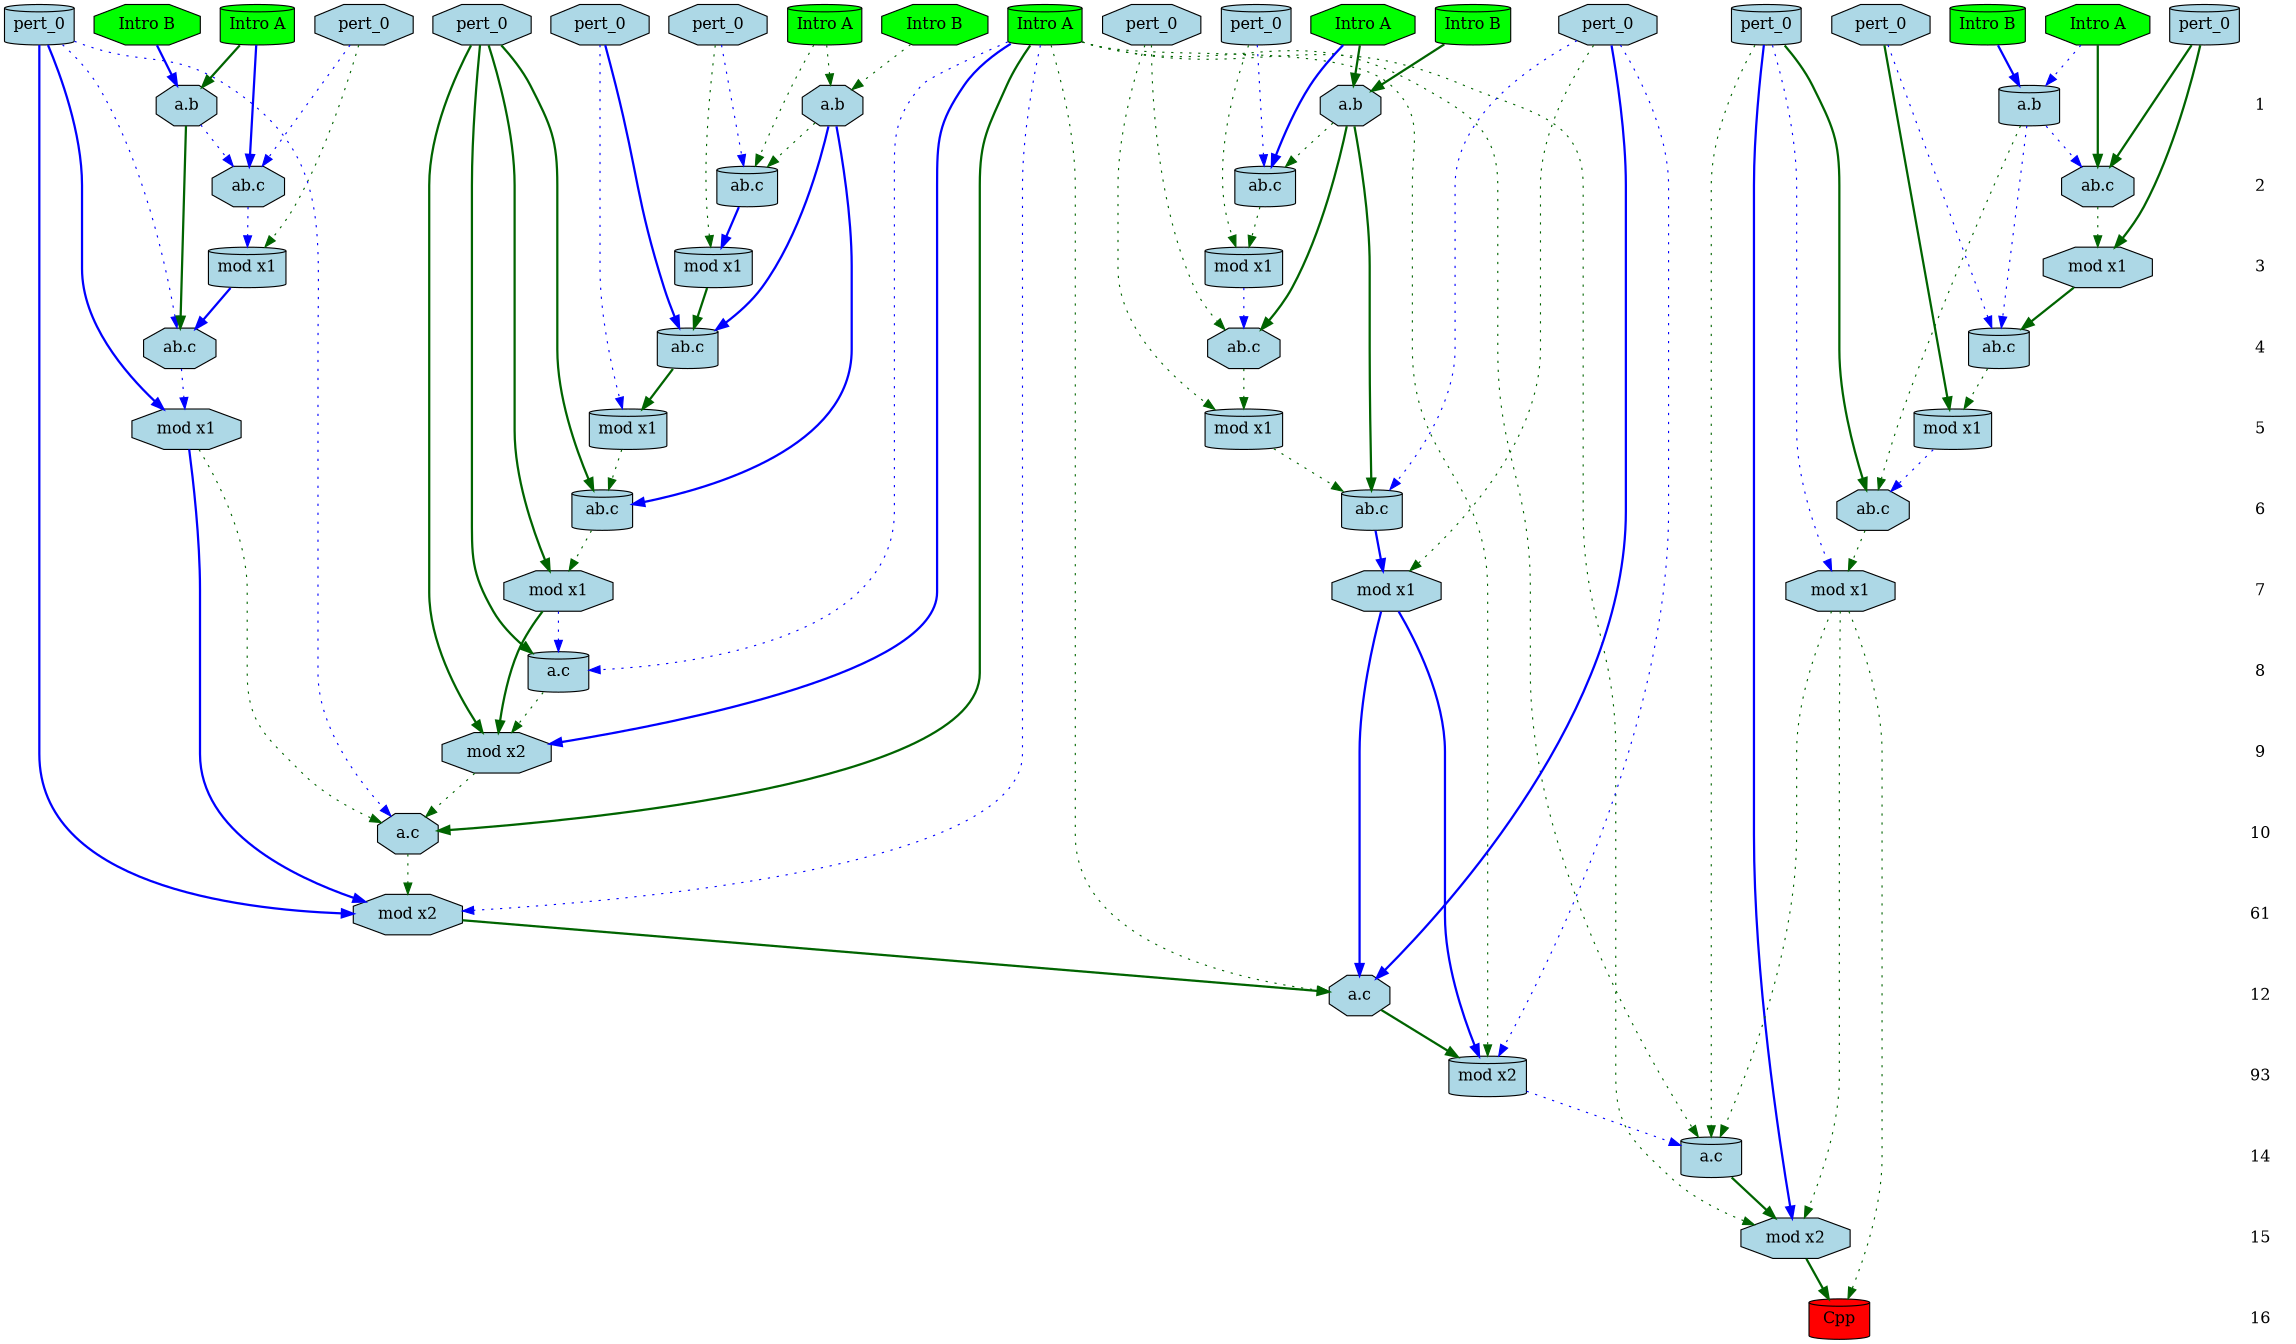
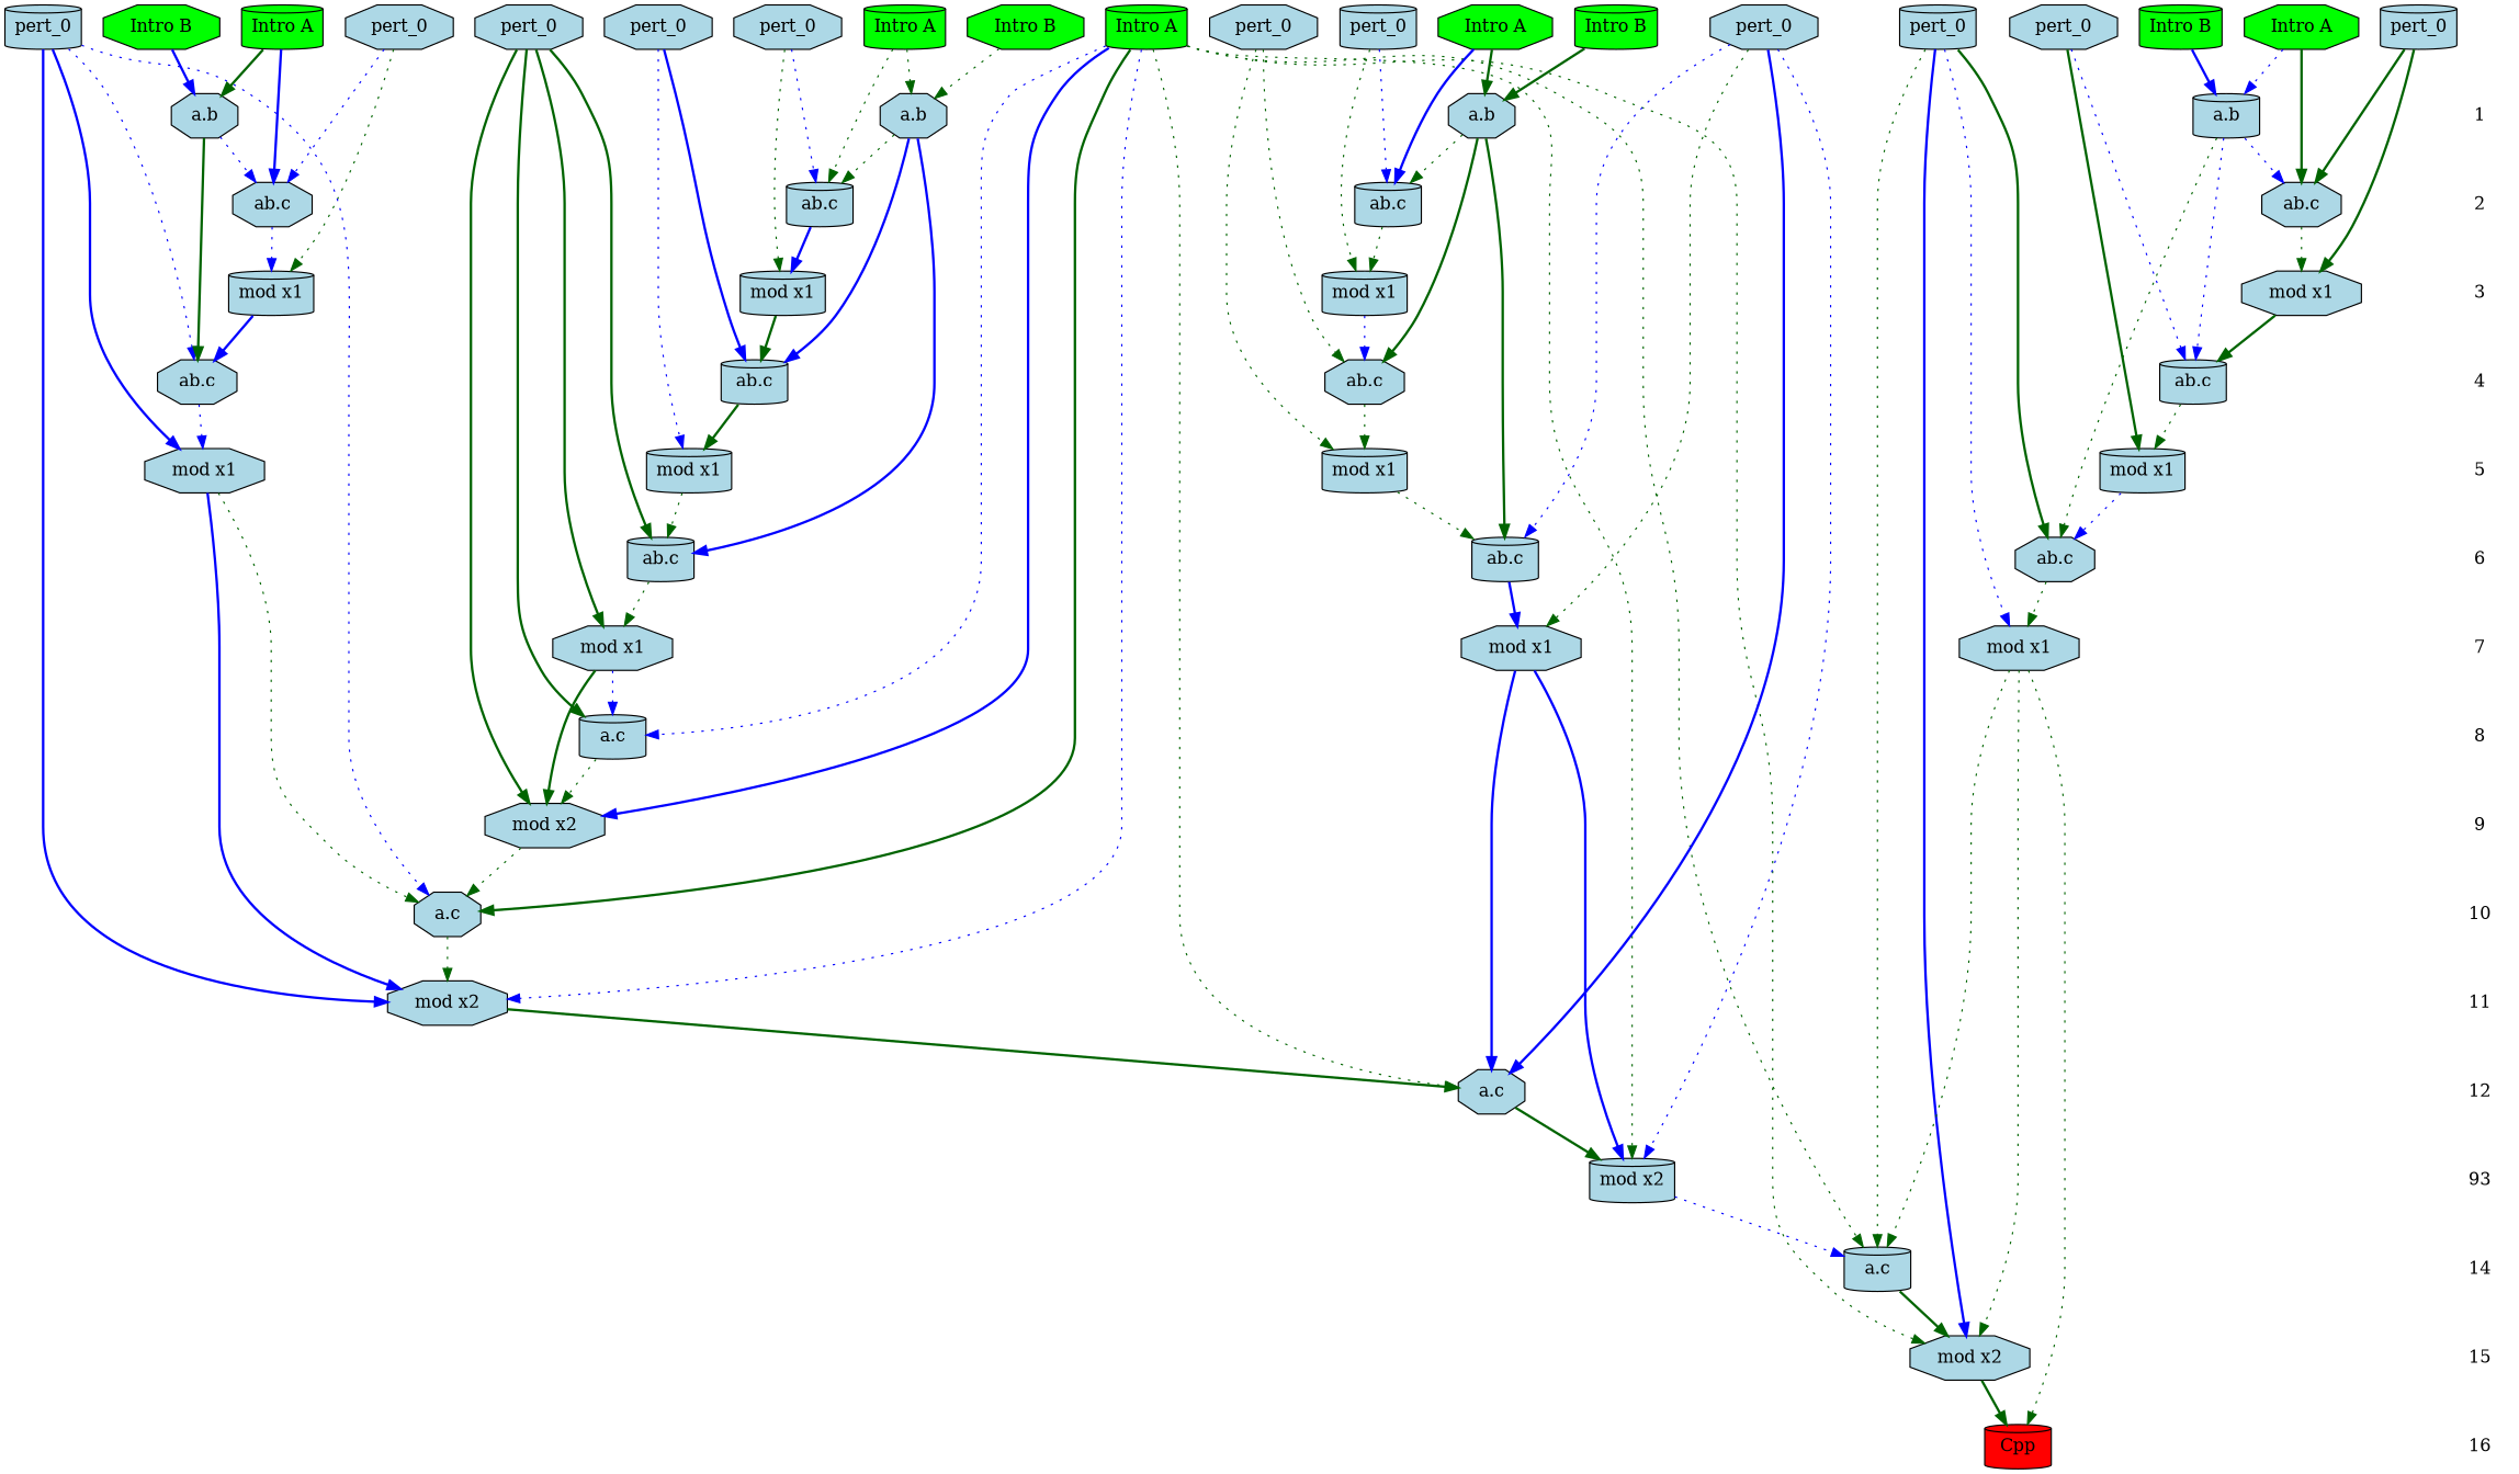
  digraph {
    fontname="DejaVu Serif"
    ranksep=.5
    node [fillcolor=lightblue fontname="DejaVu Serif" shape=octagon style=filled]
    edge [color=darkgreen fontname="DejaVu Serif" style=dotted]
    n1 [fillcolor=green label="Intro B"]
    n2 [fillcolor=green label="Intro A" shape=cylinder]
    n3 [fillcolor=green label="Intro A" shape=cylinder]
    n4 [fillcolor=green label="Intro B" shape=cylinder]
    n5 [fillcolor=green label="Intro A"]
    n6 [fillcolor=green label="Intro B" shape=cylinder]
    n7 [fillcolor=green label="Intro A" shape=cylinder]
    n8 [fillcolor=green label="Intro A"]
    n9 [fillcolor=green label="Intro B"]
    n10 [label=pert_0 shape=cylinder]
    n11 [label=pert_0]
    n12 [label=pert_0]
    n13 [label=pert_0 shape=cylinder]
    n14 [label=pert_0]
    n15 [label=pert_0]
    n16 [label=pert_0]
    n17 [label=pert_0 shape=cylinder]
    n18 [label=pert_0 shape=cylinder]
    n19 [label=pert_0]
    n20 [label=pert_0]
    1 [shape=plaintext fillcolor="" style=""]
    n22 [label="a.b" shape=cylinder]
    n23 [label="a.b"]
    n24 [label="a.b"]
    n25 [label="a.b"]
    2 [shape=plaintext fillcolor="" style=""]
    n27 [label="ab.c" shape=cylinder]
    n28 [label="ab.c"]
    n29 [label="ab.c" shape=cylinder]
    n30 [label="ab.c"]
    3 [shape=plaintext fillcolor="" style=""]
    n32 [label="mod x1" shape=cylinder]
    n33 [label="mod x1" shape=cylinder]
    n34 [label="mod x1" shape=cylinder]
    n35 [label="mod x1"]
    4 [shape=plaintext fillcolor="" style=""]
    n37 [label="ab.c" shape=cylinder]
    n38 [label="ab.c"]
    n39 [label="ab.c"]
    n40 [label="ab.c" shape=cylinder]
    5 [shape=plaintext fillcolor="" style=""]
    n42 [label="mod x1" shape=cylinder]
    n43 [label="mod x1" shape=cylinder]
    n44 [label="mod x1"]
    n45 [label="mod x1" shape=cylinder]
    6 [shape=plaintext fillcolor="" style=""]
    n47 [label="ab.c" shape=cylinder]
    n48 [label="ab.c" shape=cylinder]
    n49 [label="ab.c"]
    7 [shape=plaintext fillcolor="" style=""]
    n51 [label="mod x1"]
    n52 [label="mod x1"]
    n53 [label="mod x1"]
    8 [shape=plaintext fillcolor="" style=""]
    n55 [label="a.c" shape=cylinder]
    9 [shape=plaintext fillcolor="" style=""]
    n57 [label="mod x2"]
    10 [shape=plaintext fillcolor="" style=""]
    n59 [label="a.c"]
-   11 [shape=plaintext label=61 fillcolor="" style=""]
+   11 [shape=plaintext fillcolor="" style=""]
    n61 [label="mod x2"]
    12 [shape=plaintext fillcolor="" style=""]
    n63 [label="a.c"]
    n64 [label=93 shape=plaintext fillcolor="" style=""]
    n65 [label="mod x2" shape=cylinder]
    14 [shape=plaintext fillcolor="" style=""]
    n67 [label="a.c" shape=cylinder]
    15 [shape=plaintext fillcolor="" style=""]
    n69 [label="mod x2"]
    16 [shape=plaintext fillcolor="" style=""]
    n71 [fillcolor=red label=Cpp shape=cylinder]
    subgraph sub_1 {
      rank=same
      n1
      n2
      n3
      n4
      n5
      n6
      n7
      n8
      n9
      n10
      n11
      n12
      n13
      n14
      n15
      n16
      n17
      n18
      n19
      n20
    }
    subgraph sub_2 {
      rank=same
      1
      n22
      n23
      n24
      n25
    }
    subgraph sub_3 {
      rank=same
      2
      n27
      n28
      n29
      n30
    }
    subgraph sub_4 {
      rank=same
      3
      n32
      n33
      n34
      n35
    }
    subgraph sub_5 {
      rank=same
      4
      n37
      n38
      n39
      n40
    }
    subgraph sub_6 {
      rank=same
      5
      n42
      n43
      n44
      n45
    }
    subgraph sub_7 {
      rank=same
      6
      n47
      n48
      n49
    }
    subgraph sub_8 {
      rank=same
      7
      n51
      n52
      n53
    }
    subgraph sub_9 {
      rank=same
      8
      n55
    }
    subgraph sub_10 {
      rank=same
      9
      n57
    }
    subgraph sub_11 {
      rank=same
      10
      n59
    }
    subgraph sub_12 {
      rank=same
      11
      n61
    }
    subgraph sub_13 {
      rank=same
      12
      n63
    }
    subgraph sub_14 {
      rank=same
      n64
      n65
    }
    subgraph sub_15 {
      rank=same
      14
      n67
    }
    subgraph sub_16 {
      rank=same
      15
      n69
    }
    subgraph sub_17 {
      rank=same
      16
      n71
    }
    n1 -> n25 [color=blue style=bold]
    n2 -> n55 [color=blue]
    n2 -> n57 [color=blue style=bold]
    n2 -> n59 [style=bold]
    n2 -> n61 [color=blue]
    n2 -> n63
    n2 -> n65
    n2 -> n67
    n2 -> n69
    n3 -> n25 [style=bold]
    n3 -> n30 [color=blue style=bold]
    n4 -> n23 [style=bold]
    n5 -> n22 [color=blue]
    n5 -> n28 [style=bold]
    n6 -> n22 [color=blue style=bold]
    n7 -> n24
    n7 -> n27
    n8 -> n23 [style=bold]
    n8 -> n29 [color=blue style=bold]
    n9 -> n24
    n10 -> n49 [style=bold]
    n10 -> n53 [color=blue]
    n10 -> n67
    n10 -> n69 [color=blue style=bold]
    n11 -> n30 [color=blue]
    n11 -> n34
    n12 -> n37 [color=blue style=bold]
    n12 -> n42 [color=blue]
    n13 -> n28 [style=bold]
    n13 -> n35 [style=bold]
    n14 -> n40 [color=blue]
    n14 -> n45 [style=bold]
    n15 -> n48 [color=blue]
    n15 -> n52
    n15 -> n63 [color=blue style=bold]
    n15 -> n65 [color=blue]
    n16 -> n27 [color=blue]
    n16 -> n32
    n17 -> n39 [color=blue]
    n17 -> n44 [color=blue style=bold]
    n17 -> n59 [color=blue]
    n17 -> n61 [color=blue style=bold]
    n18 -> n29 [color=blue]
    n18 -> n33
    n19 -> n38
    n19 -> n43
    n20 -> n47 [style=bold]
    n20 -> n51 [style=bold]
    n20 -> n55 [style=bold]
    n20 -> n57 [style=bold]
    1 -> 2 [style=invis color=""]
    n22 -> n28 [color=blue]
    n22 -> n40 [color=blue]
    n22 -> n49
    n23 -> n29
    n23 -> n38 [style=bold]
    n23 -> n48 [style=bold]
    n24 -> n27
    n24 -> n37 [color=blue style=bold]
    n24 -> n47 [color=blue style=bold]
    n25 -> n30 [color=blue]
    n25 -> n39 [style=bold]
    2 -> 3 [style=invis color=""]
    n27 -> n32 [color=blue style=bold]
    n28 -> n35
    n29 -> n33
    n30 -> n34 [color=blue]
    3 -> 4 [style=invis color=""]
    n32 -> n37 [style=bold]
    n33 -> n38 [color=blue]
    n34 -> n39 [color=blue style=bold]
    n35 -> n40 [style=bold]
    4 -> 5 [style=invis color=""]
    n37 -> n42 [style=bold]
    n38 -> n43
    n39 -> n44 [color=blue]
    n40 -> n45
    5 -> 6 [style=invis color=""]
    n42 -> n47
    n43 -> n48
    n44 -> n59
    n44 -> n61 [color=blue style=bold]
    n45 -> n49 [color=blue]
    6 -> 7 [style=invis color=""]
    n47 -> n51
    n48 -> n52 [color=blue style=bold]
    n49 -> n53
    7 -> 8 [style=invis color=""]
    n51 -> n55 [color=blue]
    n51 -> n57 [style=bold]
    n52 -> n63 [color=blue style=bold]
    n52 -> n65 [color=blue style=bold]
    n53 -> n67
    n53 -> n69
    n53 -> n71
    8 -> 9 [style=invis color=""]
    n55 -> n57
    9 -> 10 [style=invis color=""]
    n57 -> n59
    10 -> 11 [style=invis color=""]
    n59 -> n61
    11 -> 12 [style=invis color=""]
    n61 -> n63 [style=bold]
    12 -> n64 [style=invis color=""]
    n63 -> n65 [style=bold]
    n64 -> 14 [style=invis color=""]
    n65 -> n67 [color=blue]
    14 -> 15 [style=invis color=""]
    n67 -> n69 [style=bold]
    15 -> 16 [style=invis color=""]
    n69 -> n71 [style=bold]
  }
